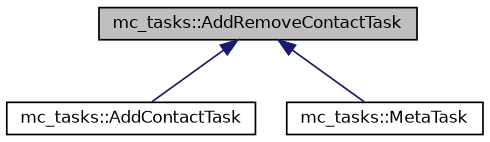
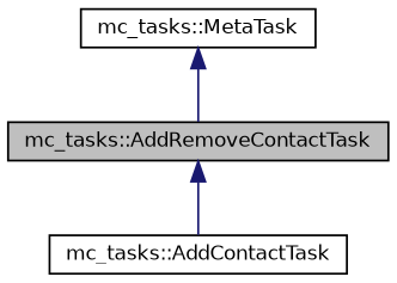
  digraph {
    node [color=black fillcolor=white fontname=Helvetica fontsize=10 shape=record style=filled]
    edge [color=midnightblue dir=back fontname=Helvetica fontsize=10 labelfontname=Helvetica labelfontsize=10 style=solid]
    n1 [fillcolor=grey75 fontcolor=black height=0.2 label="mc_tasks::AddRemoveContactTask" width=0.4]
    n2 [height=0.2 label="mc_tasks::AddContactTask" width=0.4]
    n3 [height=0.2 label="mc_tasks::MetaTask" width=0.4]
    n1 -> n2
-   n1 -> n3
+   n3 -> n1
  }
